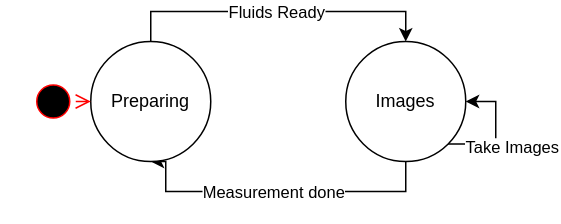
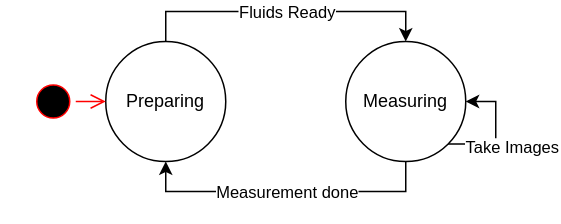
  <mxCell id="0" />
  <mxCell id="1" parent="0" />
  <mxCell id="2" style="edgeStyle=orthogonalEdgeStyle;rounded=0;orthogonalLoop=1;jettySize=auto;html=1;exitX=0.5;exitY=1;exitDx=0;exitDy=0;entryX=0.5;entryY=1;entryDx=0;entryDy=0;" edge="1" parent="1" source="8" target="11"><mxGeometry relative="1" as="geometry"><Array as="points"><mxPoint x="270" y="120" /><mxPoint x="110" y="120" /></Array></mxGeometry></mxCell>
  <mxCell id="3" value="Measurement done" style="edgeLabel;html=1;align=center;verticalAlign=middle;resizable=0;points=[];" vertex="1" connectable="0" parent="2"><mxGeometry x="0.644" y="-3" relative="1" as="geometry"><mxPoint x="64" y="3" as="offset" /></mxGeometry></mxCell>
  <mxCell id="4" style="edgeStyle=orthogonalEdgeStyle;rounded=0;orthogonalLoop=1;jettySize=auto;html=1;exitX=1;exitY=1;exitDx=0;exitDy=0;entryX=1;entryY=1;entryDx=0;entryDy=0;" edge="1" parent="1" source="8" target="8"><mxGeometry relative="1" as="geometry"><mxPoint x="320" y="0" as="targetPoint" /></mxGeometry></mxCell>
  <mxCell id="5" style="edgeStyle=orthogonalEdgeStyle;rounded=0;orthogonalLoop=1;jettySize=auto;html=1;exitX=1;exitY=1;exitDx=0;exitDy=0;entryX=1;entryY=1;entryDx=0;entryDy=0;" edge="1" parent="1" source="8" target="8"><mxGeometry relative="1" as="geometry"><mxPoint x="320" y="10" as="targetPoint" /></mxGeometry></mxCell>
  <mxCell id="6" style="edgeStyle=orthogonalEdgeStyle;rounded=0;orthogonalLoop=1;jettySize=auto;html=1;exitX=1;exitY=1;exitDx=0;exitDy=0;entryX=1;entryY=0.5;entryDx=0;entryDy=0;" edge="1" parent="1" source="8" target="8"><mxGeometry relative="1" as="geometry"><mxPoint x="320" y="20" as="targetPoint" /><Array as="points"><mxPoint x="330" y="88" /><mxPoint x="330" y="60" /></Array></mxGeometry></mxCell>
  <mxCell id="7" value="Take Images" style="edgeLabel;html=1;align=center;verticalAlign=middle;resizable=0;points=[];" vertex="1" connectable="0" parent="6"><mxGeometry x="-0.251" y="-2" relative="1" as="geometry"><mxPoint x="12" as="offset" /></mxGeometry></mxCell>
- <mxCell id="8" value="Images" style="ellipse;whiteSpace=wrap;html=1;aspect=fixed;" vertex="1" parent="1"><mxGeometry x="230" y="20" width="80" height="80" as="geometry" /></mxCell>
+ <mxCell id="8" value="Measuring" style="ellipse;whiteSpace=wrap;html=1;aspect=fixed;" vertex="1" parent="1"><mxGeometry x="230" y="20" width="80" height="80" as="geometry" /></mxCell>
  <mxCell id="9" style="edgeStyle=orthogonalEdgeStyle;rounded=0;orthogonalLoop=1;jettySize=auto;html=1;exitX=0.5;exitY=0;exitDx=0;exitDy=0;entryX=0.5;entryY=0;entryDx=0;entryDy=0;" edge="1" parent="1" source="11" target="8"><mxGeometry relative="1" as="geometry"><mxPoint x="220" y="10" as="targetPoint" /></mxGeometry></mxCell>
  <mxCell id="10" value="Fluids Ready" style="edgeLabel;html=1;align=center;verticalAlign=middle;resizable=0;points=[];" vertex="1" connectable="0" parent="9"><mxGeometry x="-0.264" relative="1" as="geometry"><mxPoint x="26" as="offset" /></mxGeometry></mxCell>
- <mxCell id="11" value="Preparing" style="ellipse;whiteSpace=wrap;html=1;aspect=fixed;" vertex="1" parent="1"><mxGeometry x="60" y="20" width="80" height="80" as="geometry" /></mxCell>
+ <mxCell id="11" value="Preparing" style="ellipse;whiteSpace=wrap;html=1;aspect=fixed;" vertex="1" parent="1"><mxGeometry x="70" y="20" width="80" height="80" as="geometry" /></mxCell>
  <mxCell id="12" value="" style="ellipse;html=1;shape=startState;fillColor=#000000;strokeColor=#ff0000;rotation=90;" vertex="1" parent="1"><mxGeometry x="20" y="45" width="30" height="30" as="geometry" /></mxCell>
  <mxCell id="13" value="" style="edgeStyle=orthogonalEdgeStyle;html=1;verticalAlign=bottom;endArrow=open;endSize=8;strokeColor=#ff0000;rounded=0;entryX=0;entryY=0.5;entryDx=0;entryDy=0;exitX=0.5;exitY=0;exitDx=0;exitDy=0;" edge="1" parent="1" source="12" target="11"><mxGeometry relative="1" as="geometry"><mxPoint x="275" y="60" as="targetPoint" /><mxPoint x="275" y="0" as="sourcePoint" /></mxGeometry></mxCell>
